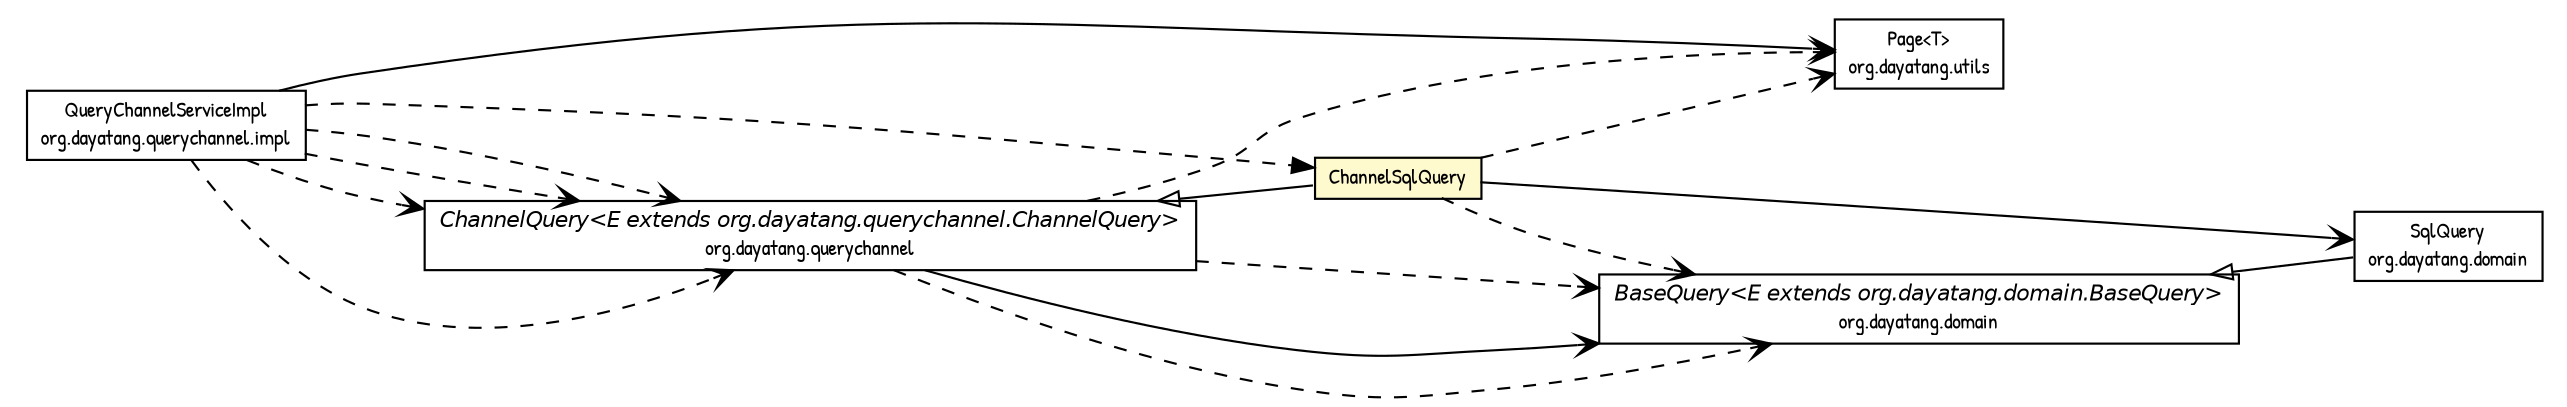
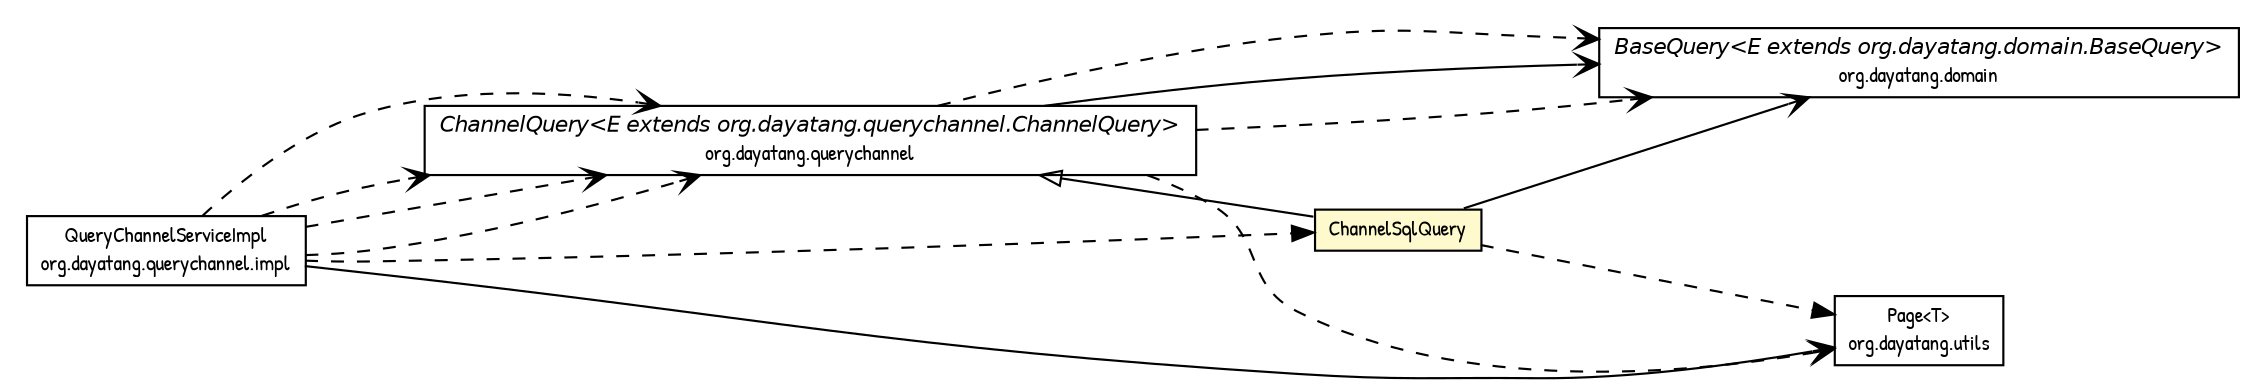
  digraph {
    fontname="Patrick Hand"
    nodesep=0.25
    rankdir=LR
    ranksep=0.5
    node [fontcolor=black fontname="Patrick Hand" fontsize=10.0 shape=plaintext]
    edge [fontname="Patrick Hand" fontsize=10.0 headport=p labelfontname=Helvetica labelfontsize=10 tailport=p arrowhead=open color=black fontcolor=black style=dashed]
    n1 [label=<<table title="org.dayatang.utils.Page" border="0" cellborder="1" cellspacing="0" cellpadding="2" port="p" href="../../utils/Page.html"> 		<tr><td><table border="0" cellspacing="0" cellpadding="1"> <tr><td align="center" balign="center"> Page&lt;T&gt; </td></tr> <tr><td align="center" balign="center"> org.dayatang.utils </td></tr> 		</table></td></tr> 		</table>>]
-   n2 [label=<<table title="org.dayatang.domain.SqlQuery" border="0" cellborder="1" cellspacing="0" cellpadding="2" port="p" href="../../domain/SqlQuery.html"> 		<tr><td><table border="0" cellspacing="0" cellpadding="1"> <tr><td align="center" balign="center"> SqlQuery </td></tr> <tr><td align="center" balign="center"> org.dayatang.domain </td></tr> 		</table></td></tr> 		</table>>]
    n3 [label=<<table title="org.dayatang.domain.BaseQuery" border="0" cellborder="1" cellspacing="0" cellpadding="2" port="p" href="../../domain/BaseQuery.html"> 		<tr><td><table border="0" cellspacing="0" cellpadding="1"> <tr><td align="center" balign="center"><font face="Helvetica-Oblique"> BaseQuery&lt;E extends org.dayatang.domain.BaseQuery&gt; </font></td></tr> <tr><td align="center" balign="center"> org.dayatang.domain </td></tr> 		</table></td></tr> 		</table>>]
    n4 [label=<<table title="org.dayatang.querychannel.ChannelQuery" border="0" cellborder="1" cellspacing="0" cellpadding="2" port="p" href="../ChannelQuery.html"> 		<tr><td><table border="0" cellspacing="0" cellpadding="1"> <tr><td align="center" balign="center"><font face="Helvetica-Oblique"> ChannelQuery&lt;E extends org.dayatang.querychannel.ChannelQuery&gt; </font></td></tr> <tr><td align="center" balign="center"> org.dayatang.querychannel </td></tr> 		</table></td></tr> 		</table>>]
    n5 [label=<<table title="org.dayatang.querychannel.query.ChannelSqlQuery" border="0" cellborder="1" cellspacing="0" cellpadding="2" port="p" bgcolor="lemonChiffon" href="./ChannelSqlQuery.html"> 		<tr><td><table border="0" cellspacing="0" cellpadding="1"> <tr><td align="center" balign="center"> ChannelSqlQuery </td></tr> 		</table></td></tr> 		</table>>]
    n6 [label=<<table title="org.dayatang.querychannel.impl.QueryChannelServiceImpl" border="0" cellborder="1" cellspacing="0" cellpadding="2" port="p" href="../impl/QueryChannelServiceImpl.html"> 		<tr><td><table border="0" cellspacing="0" cellpadding="1"> <tr><td align="center" balign="center"> QueryChannelServiceImpl </td></tr> <tr><td align="center" balign="center"> org.dayatang.querychannel.impl </td></tr> 		</table></td></tr> 		</table>>]
-   n3 -> n2 [arrowtail=empty dir=back fontsize=10 arrowhead="" color="" fontcolor="" style=""]
    n4 -> n1 [label=" "]
    n4 -> n3 [label=" " style=""]
    n4 -> n3 [label=" "]
    n4 -> n3 [label=" "]
    n4 -> n5 [arrowtail=empty dir=back fontsize=10 arrowhead="" color="" fontcolor="" style=""]
-   n5 -> n1 [label=" "]
-   n5 -> n2 [label=" " style=""]
-   n5 -> n3 [label=" "]
+   n5 -> n1 [arrowhead=normal label=" "]
+   n5 -> n3 [label=" " style=solid]
    n6 -> n1 [label=" " style=solid]
    n6 -> n4 [label=" "]
    n6 -> n4 [label=" "]
    n6 -> n4 [label=" "]
    n6 -> n4 [label=" "]
    n6 -> n5 [arrowhead=normal label=" "]
  }
